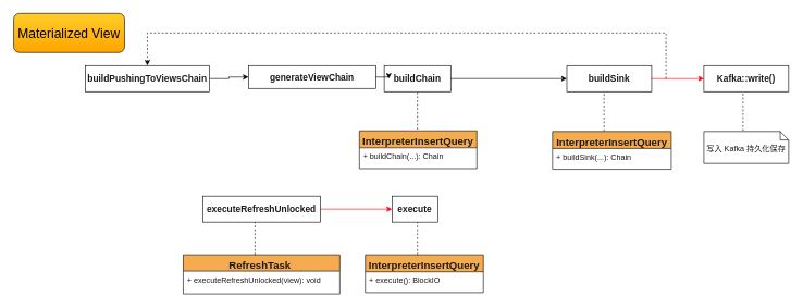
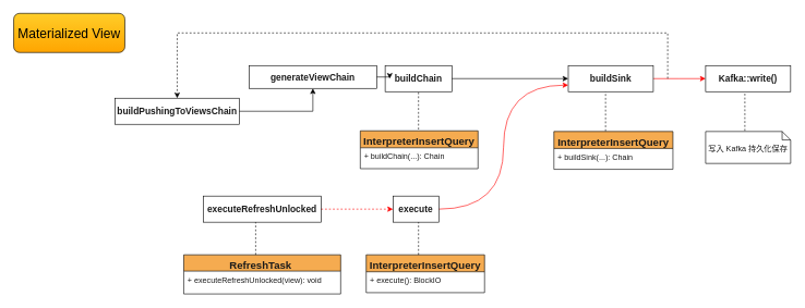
  <mxCell id="0" />
  <mxCell id="1" parent="0" />
  <mxCell id="2" value="" style="endArrow=none;dashed=1;html=1;rounded=0;entryX=0.5;entryY=1;entryDx=0;entryDy=0;labelBackgroundColor=none;strokeColor=#000000;fontColor=default;" parent="1" target="15" edge="1"><mxGeometry width="50" height="50" relative="1" as="geometry"><mxPoint x="639" y="198" as="sourcePoint" /><mxPoint x="720" y="400" as="targetPoint" /></mxGeometry></mxCell>
  <mxCell id="3" value="&lt;font style=&quot;font-size: 16px;&quot;&gt;RefreshTask&amp;nbsp;&lt;/font&gt;" style="swimlane;fontStyle=1;align=center;verticalAlign=top;childLayout=stackLayout;horizontal=1;startSize=25;horizontalStack=0;resizeParent=1;resizeParentMax=0;resizeLast=0;collapsible=1;marginBottom=0;whiteSpace=wrap;html=1;labelBackgroundColor=none;fillColor=#F5AB50;strokeColor=#000000;fontColor=#1A1A1A;" parent="1" vertex="1"><mxGeometry x="280" y="390" width="240" height="60" as="geometry" /></mxCell>
  <mxCell id="4" value="+ executeRefreshUnlocked(view): void&amp;nbsp;" style="text;strokeColor=none;fillColor=none;align=left;verticalAlign=top;spacingLeft=4;spacingRight=4;overflow=hidden;rotatable=0;points=[[0,0.5],[1,0.5]];portConstraint=eastwest;whiteSpace=wrap;html=1;labelBackgroundColor=none;fontColor=#1A1A1A;" parent="3" vertex="1"><mxGeometry y="25" width="240" height="35" as="geometry" /></mxCell>
  <mxCell id="5" value="&lt;font style=&quot;font-size: 20px;&quot;&gt;Materialized View&lt;/font&gt;" style="rounded=1;whiteSpace=wrap;html=1;fillColor=#ffcd28;strokeColor=#000000;labelBackgroundColor=none;gradientColor=#ffa500;" parent="1" vertex="1"><mxGeometry x="20" y="20" width="170" height="60" as="geometry" /></mxCell>
  <mxCell id="6" value="&lt;font style=&quot;font-size: 16px;&quot;&gt;InterpreterInsertQuery&lt;/font&gt;" style="swimlane;fontStyle=1;align=center;verticalAlign=top;childLayout=stackLayout;horizontal=1;startSize=26;horizontalStack=0;resizeParent=1;resizeParentMax=0;resizeLast=0;collapsible=1;marginBottom=0;whiteSpace=wrap;html=1;labelBackgroundColor=none;fillColor=#F5AB50;strokeColor=#000000;fontColor=#1A1A1A;" parent="1" vertex="1"><mxGeometry x="846" y="201" width="182" height="58" as="geometry" /></mxCell>
  <mxCell id="7" value="+ buildSink(...): Chain" style="text;strokeColor=none;fillColor=none;align=left;verticalAlign=top;spacingLeft=4;spacingRight=4;overflow=hidden;rotatable=0;points=[[0,0.5],[1,0.5]];portConstraint=eastwest;whiteSpace=wrap;html=1;labelBackgroundColor=none;fontColor=#1A1A1A;" parent="6" vertex="1"><mxGeometry y="26" width="182" height="32" as="geometry" /></mxCell>
  <mxCell id="8" value="&lt;font style=&quot;font-size: 16px;&quot;&gt;InterpreterInsertQuery&lt;/font&gt;" style="swimlane;fontStyle=1;align=center;verticalAlign=top;childLayout=stackLayout;horizontal=1;startSize=26;horizontalStack=0;resizeParent=1;resizeParentMax=0;resizeLast=0;collapsible=1;marginBottom=0;whiteSpace=wrap;html=1;labelBackgroundColor=none;fillColor=#F5AB50;strokeColor=#000000;fontColor=#1A1A1A;" parent="1" vertex="1"><mxGeometry x="550" y="200" width="180" height="58" as="geometry" /></mxCell>
  <mxCell id="9" value="+ buildChain(...): Chain" style="text;strokeColor=none;fillColor=none;align=left;verticalAlign=top;spacingLeft=4;spacingRight=4;overflow=hidden;rotatable=0;points=[[0,0.5],[1,0.5]];portConstraint=eastwest;whiteSpace=wrap;html=1;labelBackgroundColor=none;fontColor=#1A1A1A;" parent="8" vertex="1"><mxGeometry y="26" width="180" height="32" as="geometry" /></mxCell>
  <mxCell id="10" value="" style="edgeStyle=orthogonalEdgeStyle;rounded=0;orthogonalLoop=1;jettySize=auto;html=1;labelBackgroundColor=none;strokeColor=#000000;fontColor=default;" parent="1" source="11" target="13" edge="1"><mxGeometry relative="1" as="geometry" /></mxCell>
- <mxCell id="11" value="&lt;span style=&quot;font-size: 14px;&quot;&gt;&lt;b&gt;buildPushingToViewsChain&lt;/b&gt;&lt;/span&gt;" style="html=1;whiteSpace=wrap;fillColor=none;labelBackgroundColor=none;strokeColor=#000000;fontColor=#1A1A1A;" parent="1" vertex="1"><mxGeometry x="130" y="100" width="190" height="40" as="geometry" /></mxCell>
+ <mxCell id="11" value="&lt;span style=&quot;font-size: 14px;&quot;&gt;&lt;b&gt;buildPushingToViewsChain&lt;/b&gt;&lt;/span&gt;" style="html=1;whiteSpace=wrap;fillColor=none;labelBackgroundColor=none;strokeColor=#000000;fontColor=#1A1A1A;" parent="1" vertex="1"><mxGeometry x="175" y="150" width="190" height="40" as="geometry" /></mxCell>
  <mxCell id="12" value="" style="edgeStyle=orthogonalEdgeStyle;rounded=0;orthogonalLoop=1;jettySize=auto;html=1;labelBackgroundColor=none;strokeColor=#000000;fontColor=default;" parent="1" source="13" target="15" edge="1"><mxGeometry relative="1" as="geometry" /></mxCell>
  <mxCell id="13" value="&lt;span style=&quot;font-size: 14px;&quot;&gt;&lt;b&gt;generateViewChain&lt;/b&gt;&lt;/span&gt;" style="html=1;whiteSpace=wrap;fillColor=none;labelBackgroundColor=none;strokeColor=#000000;fontColor=#1A1A1A;" parent="1" vertex="1"><mxGeometry x="380" y="100" width="195" height="35" as="geometry" /></mxCell>
  <mxCell id="14" value="" style="edgeStyle=orthogonalEdgeStyle;rounded=0;orthogonalLoop=1;jettySize=auto;html=1;labelBackgroundColor=none;strokeColor=#000000;fontColor=default;" parent="1" source="15" target="18" edge="1"><mxGeometry relative="1" as="geometry" /></mxCell>
  <mxCell id="15" value="&lt;span style=&quot;text-align: left;&quot;&gt;&lt;b&gt;&lt;font style=&quot;font-size: 14px;&quot;&gt;buildChain&lt;/font&gt;&lt;/b&gt;&lt;/span&gt;" style="html=1;whiteSpace=wrap;fillColor=none;labelBackgroundColor=none;strokeColor=#000000;fontColor=#1A1A1A;" parent="1" vertex="1"><mxGeometry x="588" y="100" width="102" height="40" as="geometry" /></mxCell>
  <mxCell id="16" value="" style="edgeStyle=orthogonalEdgeStyle;rounded=0;orthogonalLoop=1;jettySize=auto;html=1;labelBackgroundColor=none;strokeColor=#FF0000;fontColor=default;" parent="1" source="18" edge="1"><mxGeometry relative="1" as="geometry"><mxPoint x="1078" y="120" as="targetPoint" /></mxGeometry></mxCell>
  <mxCell id="17" style="edgeStyle=orthogonalEdgeStyle;rounded=0;orthogonalLoop=1;jettySize=auto;html=1;entryX=0.5;entryY=0;entryDx=0;entryDy=0;labelBackgroundColor=none;strokeColor=#000000;fontColor=default;dashed=1;" parent="1" target="11" edge="1"><mxGeometry relative="1" as="geometry"><mxPoint x="1020" y="120" as="sourcePoint" /><mxPoint x="415" y="100" as="targetPoint" /><Array as="points"><mxPoint x="1020" y="120" /><mxPoint x="1020" y="50" /><mxPoint x="225" y="50" /></Array></mxGeometry></mxCell>
  <mxCell id="18" value="&lt;span style=&quot;text-align: left;&quot;&gt;&lt;b&gt;&lt;font style=&quot;font-size: 14px;&quot;&gt;buildSink&lt;/font&gt;&lt;/b&gt;&lt;/span&gt;" style="html=1;whiteSpace=wrap;fillColor=none;labelBackgroundColor=none;strokeColor=#000000;fontColor=#1A1A1A;" parent="1" vertex="1"><mxGeometry x="868" y="100" width="130" height="40" as="geometry" /></mxCell>
  <mxCell id="19" value="" style="endArrow=none;dashed=1;html=1;rounded=0;entryX=0.5;entryY=1;entryDx=0;entryDy=0;exitX=0.434;exitY=-0.009;exitDx=0;exitDy=0;exitPerimeter=0;labelBackgroundColor=none;strokeColor=#000000;fontColor=default;" parent="1" source="6" edge="1"><mxGeometry width="50" height="50" relative="1" as="geometry"><mxPoint x="925" y="170" as="sourcePoint" /><mxPoint x="925" y="140" as="targetPoint" /></mxGeometry></mxCell>
  <mxCell id="20" value="&lt;b&gt;&lt;font style=&quot;font-size: 14px;&quot;&gt;Kafka::write()&lt;/font&gt;&lt;/b&gt;" style="html=1;whiteSpace=wrap;fillColor=none;labelBackgroundColor=none;strokeColor=#000000;fontColor=#1A1A1A;" parent="1" vertex="1"><mxGeometry x="1078" y="100" width="130" height="40" as="geometry" /></mxCell>
  <mxCell id="21" value="写入 Kafka 持久化保存" style="shape=note2;boundedLbl=1;whiteSpace=wrap;html=1;size=13;verticalAlign=top;align=center;fillColor=none;labelBackgroundColor=none;strokeColor=#000000;fontColor=#1A1A1A;" parent="1" vertex="1"><mxGeometry x="1078" y="201" width="130" height="49" as="geometry" /></mxCell>
  <mxCell id="22" value="" style="endArrow=none;dashed=1;html=1;rounded=0;entryX=0.5;entryY=1;entryDx=0;entryDy=0;exitX=0.434;exitY=-0.009;exitDx=0;exitDy=0;exitPerimeter=0;labelBackgroundColor=none;strokeColor=#000000;fontColor=default;" parent="1" edge="1"><mxGeometry width="50" height="50" relative="1" as="geometry"><mxPoint x="1138" y="200" as="sourcePoint" /><mxPoint x="1138" y="140" as="targetPoint" /></mxGeometry></mxCell>
+ <mxCell id="23" style="edgeStyle=orthogonalEdgeStyle;rounded=0;orthogonalLoop=1;jettySize=auto;html=1;entryX=0;entryY=0.75;entryDx=0;entryDy=0;labelBackgroundColor=none;strokeColor=#FF0000;fontColor=default;curved=1;" parent="1" source="24" target="18" edge="1"><mxGeometry relative="1" as="geometry" /></mxCell>
  <mxCell id="24" value="&lt;span style=&quot;text-align: left;&quot;&gt;&lt;font style=&quot;font-size: 14px;&quot;&gt;execute&lt;/font&gt;&lt;/span&gt;" style="html=1;whiteSpace=wrap;fillColor=none;fontStyle=1;labelBackgroundColor=none;strokeColor=#000000;fontColor=#1A1A1A;" parent="1" vertex="1"><mxGeometry x="600" y="300" width="70" height="40" as="geometry" /></mxCell>
  <mxCell id="25" value="&lt;font style=&quot;font-size: 16px;&quot;&gt;InterpreterInsertQuery&lt;/font&gt;" style="swimlane;fontStyle=1;align=center;verticalAlign=top;childLayout=stackLayout;horizontal=1;startSize=26;horizontalStack=0;resizeParent=1;resizeParentMax=0;resizeLast=0;collapsible=1;marginBottom=0;whiteSpace=wrap;html=1;labelBackgroundColor=none;fillColor=#F5AB50;strokeColor=#000000;fontColor=#1A1A1A;" parent="1" vertex="1"><mxGeometry x="559" y="390" width="181" height="58" as="geometry" /></mxCell>
  <mxCell id="26" value="+ execute(): BlockIO&amp;nbsp;" style="text;strokeColor=none;fillColor=none;align=left;verticalAlign=top;spacingLeft=4;spacingRight=4;overflow=hidden;rotatable=0;points=[[0,0.5],[1,0.5]];portConstraint=eastwest;whiteSpace=wrap;html=1;labelBackgroundColor=none;fontColor=#1A1A1A;" parent="25" vertex="1"><mxGeometry y="26" width="181" height="32" as="geometry" /></mxCell>
  <mxCell id="27" value="" style="endArrow=none;dashed=1;html=1;rounded=0;labelBackgroundColor=none;strokeColor=#000000;fontColor=default;" parent="1" edge="1"><mxGeometry width="50" height="50" relative="1" as="geometry"><mxPoint x="639" y="390" as="sourcePoint" /><mxPoint x="639" y="340" as="targetPoint" /></mxGeometry></mxCell>
- <mxCell id="28" value="" style="edgeStyle=orthogonalEdgeStyle;rounded=0;orthogonalLoop=1;jettySize=auto;html=1;strokeColor=#FF0000;" edge="1" parent="1" source="29" target="24"><mxGeometry relative="1" as="geometry" /></mxCell>
+ <mxCell id="28" value="" style="edgeStyle=orthogonalEdgeStyle;rounded=0;orthogonalLoop=1;jettySize=auto;html=1;strokeColor=#FF0000;dashed=1;" edge="1" parent="1" source="29" target="24"><mxGeometry relative="1" as="geometry" /></mxCell>
  <mxCell id="29" value="&lt;div style=&quot;text-align: left;&quot;&gt;&lt;span style=&quot;background-color: initial; font-size: 14px;&quot;&gt;executeRefreshUnlocked&lt;/span&gt;&lt;/div&gt;" style="html=1;whiteSpace=wrap;fillColor=none;fontStyle=1;labelBackgroundColor=none;strokeColor=#000000;fontColor=#1A1A1A;" vertex="1" parent="1"><mxGeometry x="310" y="300" width="180" height="40" as="geometry" /></mxCell>
  <mxCell id="30" value="" style="endArrow=none;dashed=1;html=1;rounded=0;labelBackgroundColor=none;strokeColor=#000000;fontColor=default;" edge="1" parent="1"><mxGeometry width="50" height="50" relative="1" as="geometry"><mxPoint x="390" y="390" as="sourcePoint" /><mxPoint x="390" y="340" as="targetPoint" /></mxGeometry></mxCell>
